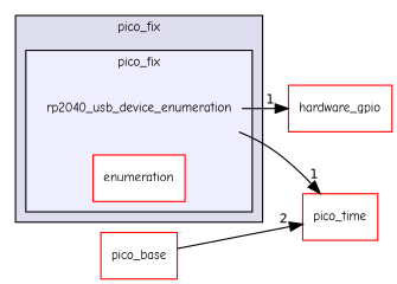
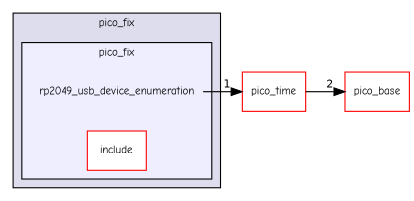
  digraph {
    compound=true
    fontname="Comic Neue"
    rankdir=LR
    node [fontname="Comic Neue" fontsize=10 shape=box color=red fillcolor=white style=filled]
    edge [fontname="Comic Neue" headlabel=1 labeldistance=1.5 labelfontname=Helvetica labelfontsize=10]
-   n1 [label=rp2040_usb_device_enumeration shape=plaintext color="" fillcolor="" style=""]
-   n2 [label=enumeration]
-   n3 [label=hardware_gpio]
+   n1 [label=rp2049_usb_device_enumeration shape=plaintext color="" fillcolor="" style=""]
+   n2 [label=include]
    n4 [label=pico_time]
    n5 [label=pico_base]
    subgraph cluster_1 {
      bgcolor="#ddddee"
      fontsize=10
      label=pico_fix
      pencolor=black
      subgraph cluster_2 {
        bgcolor="#eeeeff"
        fontsize=10
        label=pico_fix
        pencolor=black
        n1
        n2
      }
    }
-   n1 -> n3
    n1 -> n4
-   n5 -> n4 [headlabel=2]
+   n4 -> n5 [headlabel=2]
  }
